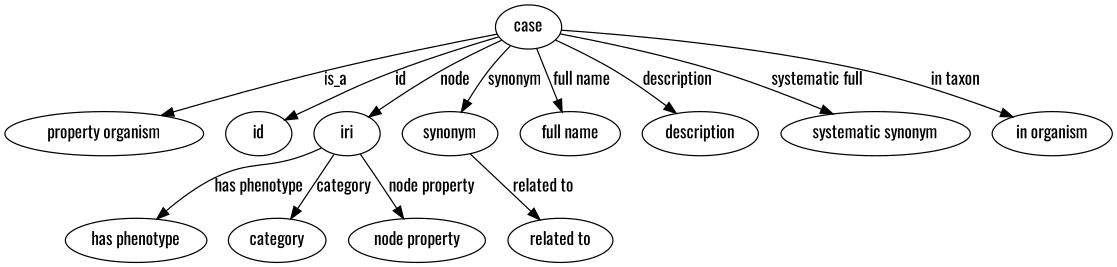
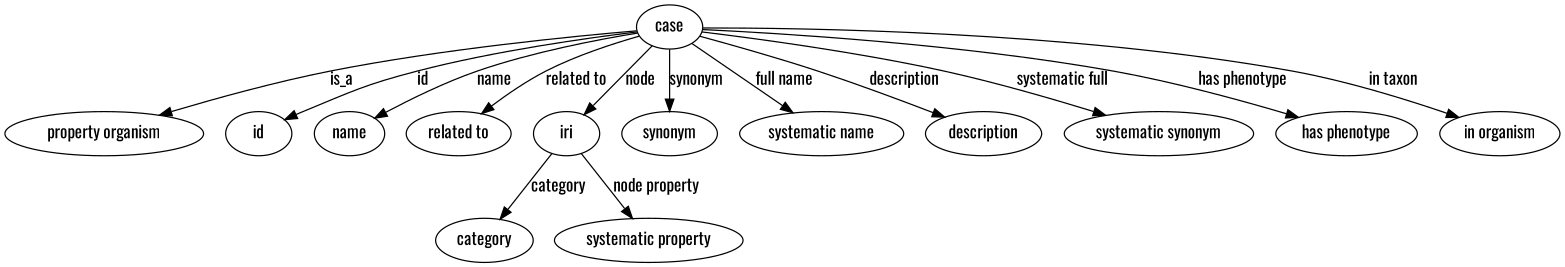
  digraph {
    fontname=Oswald
    node [fontname=Oswald color=black]
    edge [fontname=Oswald color=black style=solid]
    n1 [height=0.5 label=case width=0.75 color=""]
    n2 [height=0.5 label="property organism" width=2.2482 color=""]
    id [height=0.5 width=0.75]
+   name [height=0.5 width=0.75]
    "related to" [height=0.5 width=0.75]
    iri [height=0.5 width=0.75]
    synonym [height=0.5 width=0.75]
-   "full name" [height=0.5 width=0.75]
+   "full name" [height=0.5 width=0.75 label="systematic name"]
    description [height=0.5 width=0.75]
    "systematic synonym" [height=0.5 width=0.75]
    "has phenotype" [height=0.5 width=0.75]
    n12 [height=0.5 label="in organism" width=0.75]
    category [height=0.5 width=0.75]
-   "node property" [height=0.5 width=0.75]
+   "node property" [height=0.5 width=0.75 label="systematic property"]
    n1 -> n2 [label=is_a color="" style=""]
    n1 -> id [label=id]
-   synonym -> "related to" [label="related to"]
+   n1 -> name [label=name]
+   n1 -> "related to" [label="related to"]
    n1 -> iri [label="node"]
    n1 -> synonym [label=synonym]
    n1 -> "full name" [label="full name"]
    n1 -> description [label=description]
    n1 -> "systematic synonym" [label="systematic full"]
-   iri -> "has phenotype" [label="has phenotype"]
+   n1 -> "has phenotype" [label="has phenotype"]
    n1 -> n12 [label="in taxon"]
    iri -> category [label=category]
    iri -> "node property" [label="node property"]
  }
